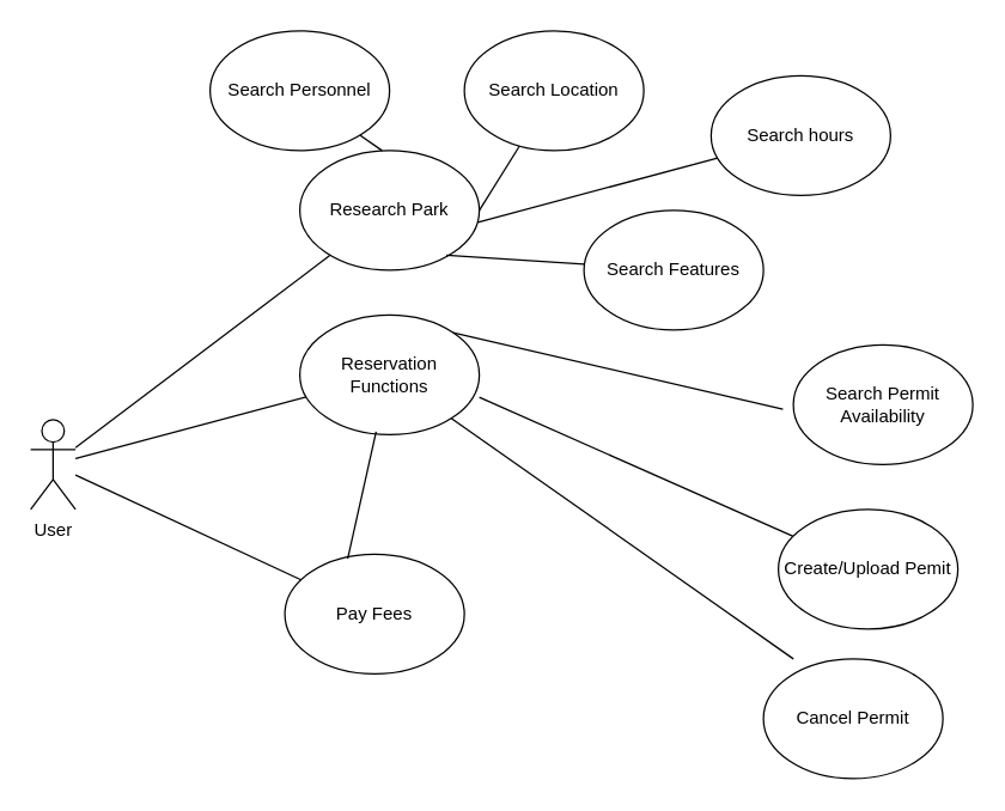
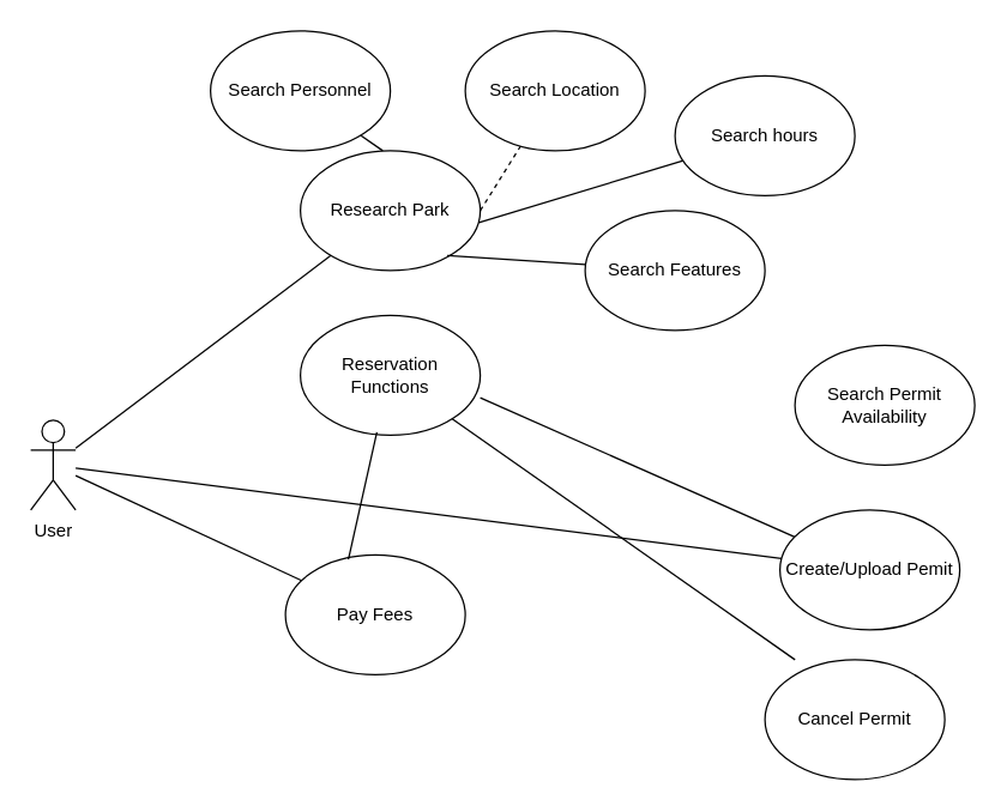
  <mxCell id="0" />
  <mxCell id="1" parent="0" />
  <mxCell id="2" value="&lt;div&gt;User&lt;/div&gt;&lt;div&gt;&lt;br&gt;&lt;/div&gt;" style="shape=umlActor;verticalLabelPosition=bottom;verticalAlign=top;html=1;outlineConnect=0;" parent="1" vertex="1"><mxGeometry x="20" y="280" width="30" height="60" as="geometry" /></mxCell>
  <mxCell id="3" value="" style="endArrow=none;html=1;rounded=0;" parent="1" source="2" target="4" edge="1"><mxGeometry width="50" height="50" relative="1" as="geometry"><mxPoint x="60" y="300" as="sourcePoint" /><mxPoint x="380" y="380" as="targetPoint" /></mxGeometry></mxCell>
  <mxCell id="4" value="Research Park" style="ellipse;whiteSpace=wrap;html=1;" parent="1" vertex="1"><mxGeometry x="200" y="100" width="120" height="80" as="geometry" /></mxCell>
- <mxCell id="5" value="" style="endArrow=none;html=1;rounded=0;" parent="1" source="2" target="6" edge="1"><mxGeometry width="50" height="50" relative="1" as="geometry"><mxPoint x="110" y="390" as="sourcePoint" /><mxPoint x="430" y="470" as="targetPoint" /></mxGeometry></mxCell>
+ <mxCell id="5" value="" style="endArrow=none;html=1;rounded=0;" parent="1" source="2" target="14" edge="1"><mxGeometry width="50" height="50" relative="1" as="geometry"><mxPoint x="110" y="390" as="sourcePoint" /><mxPoint x="430" y="470" as="targetPoint" /></mxGeometry></mxCell>
  <mxCell id="6" value="Reservation Functions" style="ellipse;whiteSpace=wrap;html=1;" parent="1" vertex="1"><mxGeometry x="200" y="210" width="120" height="80" as="geometry" /></mxCell>
  <mxCell id="7" value="" style="endArrow=none;html=1;rounded=0;" parent="1" source="2" target="8" edge="1"><mxGeometry width="50" height="50" relative="1" as="geometry"><mxPoint x="90" y="390" as="sourcePoint" /><mxPoint x="440" y="731.43" as="targetPoint" /></mxGeometry></mxCell>
  <mxCell id="8" value="Pay Fees" style="ellipse;whiteSpace=wrap;html=1;" parent="1" vertex="1"><mxGeometry x="190" y="370" width="120" height="80" as="geometry" /></mxCell>
- <mxCell id="9" value="" style="endArrow=none;html=1;rounded=0;exitX=1;exitY=0.5;exitDx=0;exitDy=0;" parent="1" source="4" target="10" edge="1"><mxGeometry width="50" height="50" relative="1" as="geometry"><mxPoint x="438.96" y="70" as="sourcePoint" /><mxPoint x="534" y="366.96" as="targetPoint" /></mxGeometry></mxCell>
+ <mxCell id="9" value="" style="endArrow=none;html=1;rounded=0;exitX=1;exitY=0.5;exitDx=0;exitDy=0;dashed=1;" parent="1" source="4" target="10" edge="1"><mxGeometry width="50" height="50" relative="1" as="geometry"><mxPoint x="438.96" y="70" as="sourcePoint" /><mxPoint x="534" y="366.96" as="targetPoint" /></mxGeometry></mxCell>
  <mxCell id="10" value="Search Location" style="ellipse;whiteSpace=wrap;html=1;" parent="1" vertex="1"><mxGeometry x="310" y="20" width="120" height="80" as="geometry" /></mxCell>
- <mxCell id="11" value="" style="endArrow=none;html=1;rounded=0;exitX=1;exitY=0;exitDx=0;exitDy=0;entryX=-0.058;entryY=0.538;entryDx=0;entryDy=0;entryPerimeter=0;" parent="1" source="6" target="12" edge="1"><mxGeometry width="50" height="50" relative="1" as="geometry"><mxPoint x="320" y="269.27" as="sourcePoint" /><mxPoint x="481.589" y="139.999" as="targetPoint" /></mxGeometry></mxCell>
  <mxCell id="12" value="Search Permit Availability" style="ellipse;whiteSpace=wrap;html=1;" parent="1" vertex="1"><mxGeometry x="530" y="230" width="120" height="80" as="geometry" /></mxCell>
  <mxCell id="13" value="" style="endArrow=none;html=1;rounded=0;exitX=1;exitY=0.688;exitDx=0;exitDy=0;exitPerimeter=0;" parent="1" source="6" target="14" edge="1"><mxGeometry width="50" height="50" relative="1" as="geometry"><mxPoint x="440" y="330" as="sourcePoint" /><mxPoint x="714.96" y="570" as="targetPoint" /></mxGeometry></mxCell>
  <mxCell id="14" value="Create/Upload Pemit" style="ellipse;whiteSpace=wrap;html=1;" parent="1" vertex="1"><mxGeometry x="520" y="340" width="120" height="80" as="geometry" /></mxCell>
  <mxCell id="15" value="" style="endArrow=none;html=1;rounded=0;exitX=0.35;exitY=0.038;exitDx=0;exitDy=0;exitPerimeter=0;entryX=0.425;entryY=0.975;entryDx=0;entryDy=0;entryPerimeter=0;" parent="1" source="8" target="6" edge="1"><mxGeometry width="50" height="50" relative="1" as="geometry"><mxPoint x="210" y="390" as="sourcePoint" /><mxPoint x="250" y="360" as="targetPoint" /></mxGeometry></mxCell>
  <mxCell id="16" value="" style="endArrow=none;html=1;rounded=0;exitX=1;exitY=0.5;exitDx=0;exitDy=0;" parent="1" target="17" edge="1"><mxGeometry width="50" height="50" relative="1" as="geometry"><mxPoint x="298" y="170" as="sourcePoint" /><mxPoint x="702" y="370" as="targetPoint" /></mxGeometry></mxCell>
  <mxCell id="17" value="Search Features" style="ellipse;whiteSpace=wrap;html=1;" parent="1" vertex="1"><mxGeometry x="390" y="140" width="120" height="80" as="geometry" /></mxCell>
  <mxCell id="18" value="" style="endArrow=none;html=1;rounded=0;exitX=0.992;exitY=0.6;exitDx=0;exitDy=0;exitPerimeter=0;" parent="1" source="4" target="19" edge="1"><mxGeometry width="50" height="50" relative="1" as="geometry"><mxPoint x="359.689" y="154.07" as="sourcePoint" /><mxPoint x="700" y="410" as="targetPoint" /></mxGeometry></mxCell>
- <mxCell id="19" value="&lt;div&gt;Search hours&lt;/div&gt;" style="ellipse;whiteSpace=wrap;html=1;" parent="1" vertex="1"><mxGeometry x="475" y="50" width="120" height="80" as="geometry" /></mxCell>
+ <mxCell id="19" value="&lt;div&gt;Search hours&lt;/div&gt;" style="ellipse;whiteSpace=wrap;html=1;" parent="1" vertex="1"><mxGeometry x="450" y="50" width="120" height="80" as="geometry" /></mxCell>
  <mxCell id="20" value="" style="endArrow=none;html=1;rounded=0;exitX=0.208;exitY=0.175;exitDx=0;exitDy=0;exitPerimeter=0;" parent="1" target="21" edge="1"><mxGeometry width="50" height="50" relative="1" as="geometry"><mxPoint x="254.96" y="100" as="sourcePoint" /><mxPoint x="250" y="286" as="targetPoint" /></mxGeometry></mxCell>
  <mxCell id="21" value="Search Personnel" style="ellipse;whiteSpace=wrap;html=1;" parent="1" vertex="1"><mxGeometry x="140" width="120" height="80" as="geometry" y="20" /></mxCell>
  <mxCell id="22" value="Cancel Permit" style="ellipse;whiteSpace=wrap;html=1;" vertex="1" parent="1"><mxGeometry x="510" y="440" width="120" height="80" as="geometry" /></mxCell>
  <mxCell id="23" value="" style="endArrow=none;html=1;rounded=0;entryX=0.167;entryY=0;entryDx=0;entryDy=0;entryPerimeter=0;" edge="1" parent="1" source="6" target="22"><mxGeometry width="50" height="50" relative="1" as="geometry"><mxPoint x="330" y="320" as="sourcePoint" /><mxPoint x="380" y="270" as="targetPoint" /></mxGeometry></mxCell>
